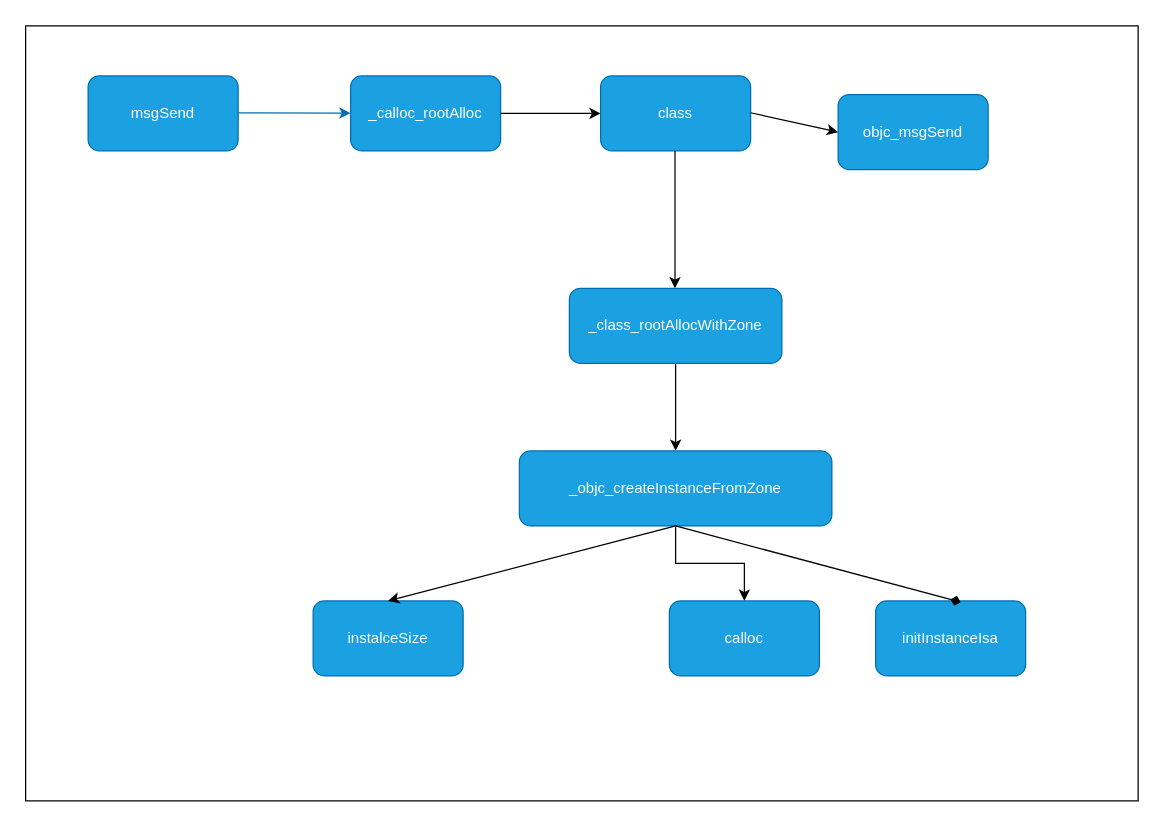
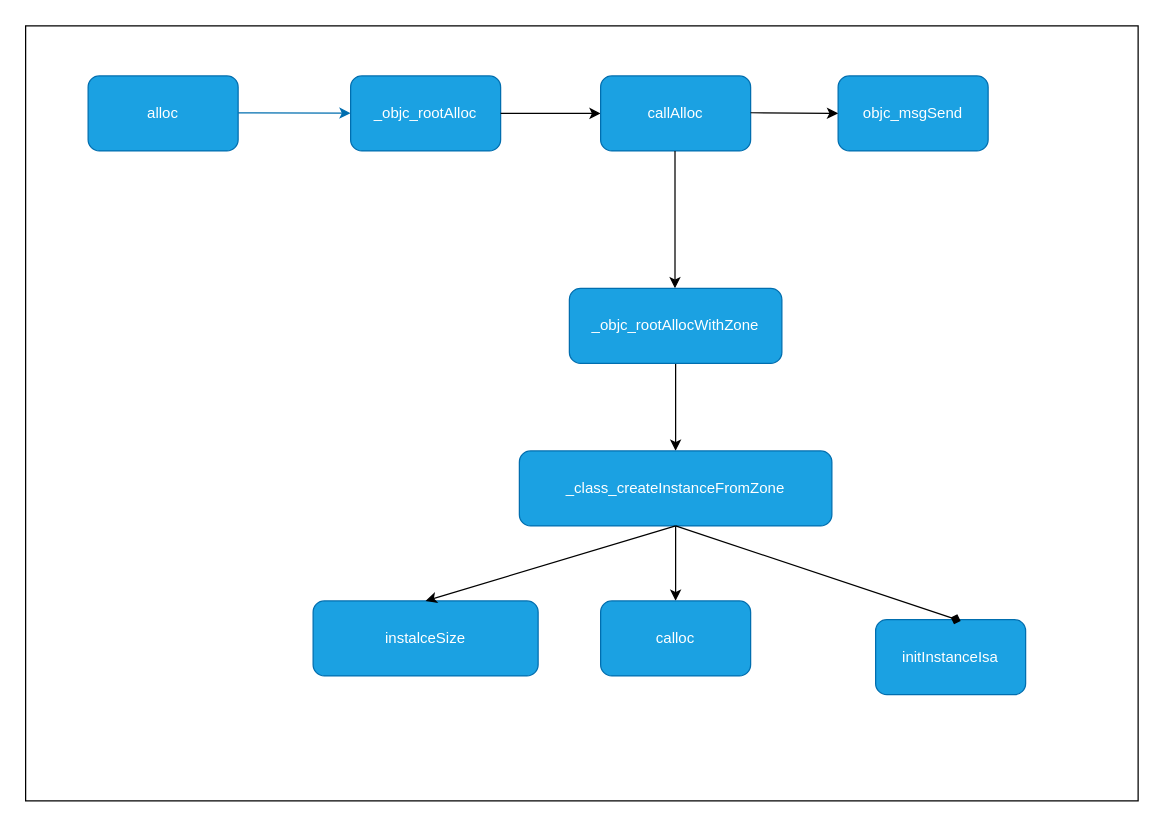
  <mxCell id="0" />
  <mxCell id="1" parent="0" />
  <mxCell id="2" value="" style="rounded=0;whiteSpace=wrap;html=1;" vertex="1" parent="1"><mxGeometry x="20" y="20" width="890" height="620" as="geometry" /></mxCell>
- <mxCell id="3" value="msgSend" style="rounded=1;whiteSpace=wrap;html=1;fillColor=#1ba1e2;fontColor=#ffffff;strokeColor=#006EAF;" vertex="1" parent="1"><mxGeometry x="70" y="60" width="120" height="60" as="geometry" /></mxCell>
+ <mxCell id="3" value="alloc" style="rounded=1;whiteSpace=wrap;html=1;fillColor=#1ba1e2;fontColor=#ffffff;strokeColor=#006EAF;" vertex="1" parent="1"><mxGeometry x="70" y="60" width="120" height="60" as="geometry" /></mxCell>
  <mxCell id="4" value="" style="endArrow=classic;html=1;rounded=0;fillColor=#1ba1e2;strokeColor=#006EAF;" edge="1" parent="1"><mxGeometry width="50" height="50" relative="1" as="geometry"><mxPoint x="190" y="89.5" as="sourcePoint" /><mxPoint x="280" y="89.8" as="targetPoint" /></mxGeometry></mxCell>
- <mxCell id="5" value="_calloc_rootAlloc" style="rounded=1;whiteSpace=wrap;html=1;fillColor=#1ba1e2;fontColor=#ffffff;strokeColor=#006EAF;" vertex="1" parent="1"><mxGeometry x="280" y="60" width="120" height="60" as="geometry" /></mxCell>
+ <mxCell id="5" value="_objc_rootAlloc" style="rounded=1;whiteSpace=wrap;html=1;fillColor=#1ba1e2;fontColor=#ffffff;strokeColor=#006EAF;" vertex="1" parent="1"><mxGeometry x="280" y="60" width="120" height="60" as="geometry" /></mxCell>
  <mxCell id="6" value="" style="endArrow=classic;html=1;rounded=0;exitX=1;exitY=0.5;exitDx=0;exitDy=0;" edge="1" parent="1" source="5"><mxGeometry width="50" height="50" relative="1" as="geometry"><mxPoint x="410" y="89.5" as="sourcePoint" /><mxPoint x="480" y="90" as="targetPoint" /></mxGeometry></mxCell>
- <mxCell id="7" value="class" style="rounded=1;whiteSpace=wrap;html=1;fillColor=#1ba1e2;fontColor=#ffffff;strokeColor=#006EAF;" vertex="1" parent="1"><mxGeometry x="480" y="60" width="120" height="60" as="geometry" /></mxCell>
- <mxCell id="8" value="objc_msgSend" style="rounded=1;whiteSpace=wrap;html=1;fillColor=#1ba1e2;fontColor=#ffffff;strokeColor=#006EAF;" vertex="1" parent="1"><mxGeometry x="670" y="75" width="120" height="60" as="geometry" /></mxCell>
+ <mxCell id="7" value="callAlloc" style="rounded=1;whiteSpace=wrap;html=1;fillColor=#1ba1e2;fontColor=#ffffff;strokeColor=#006EAF;" vertex="1" parent="1"><mxGeometry x="480" y="60" width="120" height="60" as="geometry" /></mxCell>
+ <mxCell id="8" value="objc_msgSend" style="rounded=1;whiteSpace=wrap;html=1;fillColor=#1ba1e2;fontColor=#ffffff;strokeColor=#006EAF;" vertex="1" parent="1"><mxGeometry x="670" y="60" width="120" height="60" as="geometry" /></mxCell>
  <mxCell id="9" value="" style="endArrow=classic;html=1;rounded=0;entryX=0;entryY=0.5;entryDx=0;entryDy=0;" edge="1" parent="1" target="8"><mxGeometry width="50" height="50" relative="1" as="geometry"><mxPoint x="600" y="89.5" as="sourcePoint" /><mxPoint x="660" y="89.5" as="targetPoint" /></mxGeometry></mxCell>
  <mxCell id="10" value="" style="endArrow=classic;html=1;rounded=0;" edge="1" parent="1"><mxGeometry width="50" height="50" relative="1" as="geometry"><mxPoint x="539.5" y="120" as="sourcePoint" /><mxPoint x="539.5" y="230" as="targetPoint" /></mxGeometry></mxCell>
  <mxCell id="11" style="edgeStyle=orthogonalEdgeStyle;rounded=0;orthogonalLoop=1;jettySize=auto;html=1;" edge="1" parent="1" source="12"><mxGeometry relative="1" as="geometry"><mxPoint x="540" y="360" as="targetPoint" /></mxGeometry></mxCell>
- <mxCell id="12" value="_class_rootAllocWithZone" style="rounded=1;whiteSpace=wrap;html=1;fillColor=#1ba1e2;fontColor=#ffffff;strokeColor=#006EAF;" vertex="1" parent="1"><mxGeometry x="455" y="230" width="170" height="60" as="geometry" /></mxCell>
+ <mxCell id="12" value="_objc_rootAllocWithZone" style="rounded=1;whiteSpace=wrap;html=1;fillColor=#1ba1e2;fontColor=#ffffff;strokeColor=#006EAF;" vertex="1" parent="1"><mxGeometry x="455" y="230" width="170" height="60" as="geometry" /></mxCell>
  <mxCell id="13" style="edgeStyle=orthogonalEdgeStyle;rounded=0;orthogonalLoop=1;jettySize=auto;html=1;exitX=0.5;exitY=1;exitDx=0;exitDy=0;entryX=0.5;entryY=0;entryDx=0;entryDy=0;" edge="1" parent="1" source="14" target="16"><mxGeometry relative="1" as="geometry" /></mxCell>
- <mxCell id="14" value="_objc_createInstanceFromZone" style="rounded=1;whiteSpace=wrap;html=1;fillColor=#1ba1e2;fontColor=#ffffff;strokeColor=#006EAF;" vertex="1" parent="1"><mxGeometry x="415" y="360" width="250" height="60" as="geometry" /></mxCell>
- <mxCell id="15" value="instalceSize" style="rounded=1;whiteSpace=wrap;html=1;fillColor=#1ba1e2;fontColor=#ffffff;strokeColor=#006EAF;" vertex="1" parent="1"><mxGeometry x="250" y="480" width="120" height="60" as="geometry" /></mxCell>
- <mxCell id="16" value="calloc" style="rounded=1;whiteSpace=wrap;html=1;fillColor=#1ba1e2;fontColor=#ffffff;strokeColor=#006EAF;" vertex="1" parent="1"><mxGeometry x="535" y="480" width="120" height="60" as="geometry" /></mxCell>
- <mxCell id="17" value="initInstanceIsa" style="rounded=1;whiteSpace=wrap;html=1;fillColor=#1ba1e2;fontColor=#ffffff;strokeColor=#006EAF;" vertex="1" parent="1"><mxGeometry x="700" y="480" width="120" height="60" as="geometry" /></mxCell>
+ <mxCell id="14" value="_class_createInstanceFromZone" style="rounded=1;whiteSpace=wrap;html=1;fillColor=#1ba1e2;fontColor=#ffffff;strokeColor=#006EAF;" vertex="1" parent="1"><mxGeometry x="415" y="360" width="250" height="60" as="geometry" /></mxCell>
+ <mxCell id="15" value="instalceSize" style="rounded=1;whiteSpace=wrap;html=1;fillColor=#1ba1e2;fontColor=#ffffff;strokeColor=#006EAF;" vertex="1" parent="1"><mxGeometry x="250" y="480" width="180" height="60" as="geometry" /></mxCell>
+ <mxCell id="16" value="calloc" style="rounded=1;whiteSpace=wrap;html=1;fillColor=#1ba1e2;fontColor=#ffffff;strokeColor=#006EAF;" vertex="1" parent="1"><mxGeometry x="480" y="480" width="120" height="60" as="geometry" /></mxCell>
+ <mxCell id="17" value="initInstanceIsa" style="rounded=1;whiteSpace=wrap;html=1;fillColor=#1ba1e2;fontColor=#ffffff;strokeColor=#006EAF;" vertex="1" parent="1"><mxGeometry x="700" y="495" width="120" height="60" as="geometry" /></mxCell>
  <mxCell id="18" value="" style="endArrow=classic;html=1;rounded=0;entryX=0.5;entryY=0;entryDx=0;entryDy=0;" edge="1" parent="1" target="15"><mxGeometry width="50" height="50" relative="1" as="geometry"><mxPoint x="540" y="420" as="sourcePoint" /><mxPoint x="580" y="300" as="targetPoint" /></mxGeometry></mxCell>
  <mxCell id="19" value="" style="endArrow=diamond;html=1;rounded=0;entryX=0.567;entryY=0.017;entryDx=0;entryDy=0;entryPerimeter=0;exitX=0.5;exitY=1;exitDx=0;exitDy=0;" edge="1" parent="1" source="14" target="17"><mxGeometry width="50" height="50" relative="1" as="geometry"><mxPoint x="530" y="350" as="sourcePoint" /><mxPoint x="580" y="300" as="targetPoint" /></mxGeometry></mxCell>
